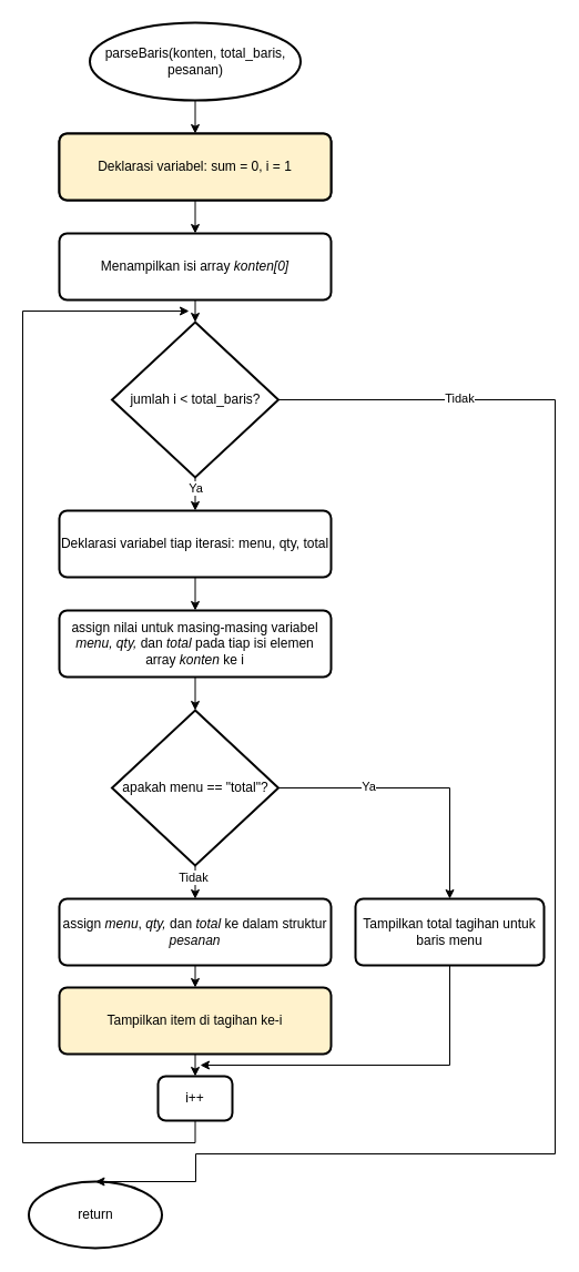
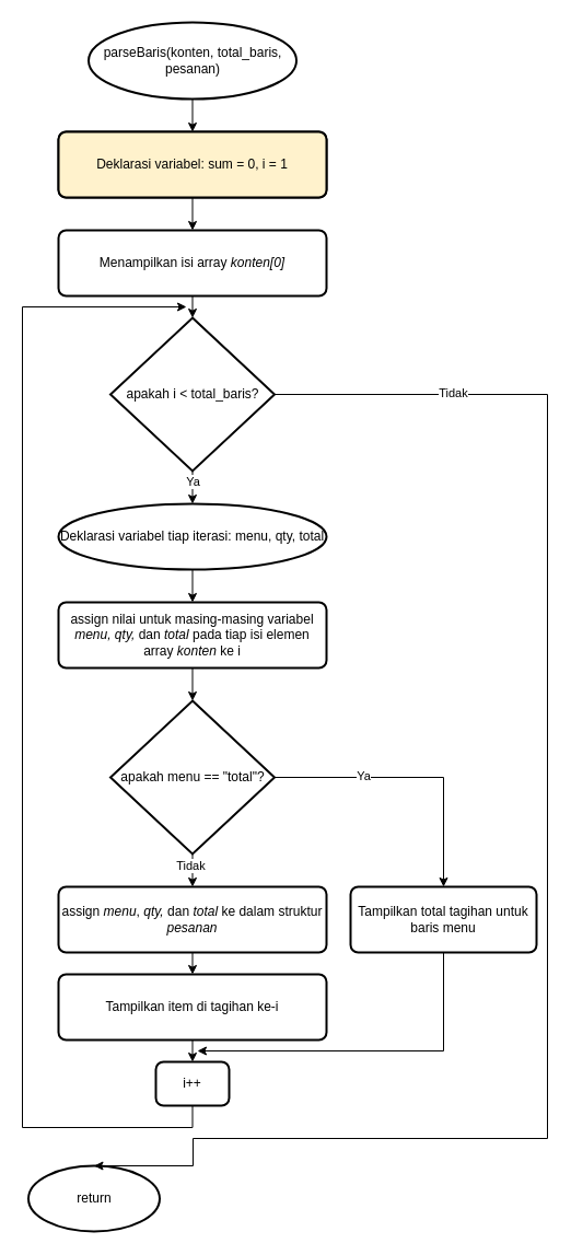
  <mxCell id="0" />
  <mxCell id="1" parent="0" />
  <mxCell id="2" style="edgeStyle=orthogonalEdgeStyle;rounded=0;orthogonalLoop=1;jettySize=auto;html=1;exitX=0.5;exitY=1;exitDx=0;exitDy=0;exitPerimeter=0;entryX=0.5;entryY=0;entryDx=0;entryDy=0;" parent="1" source="3" target="5" edge="1"><mxGeometry relative="1" as="geometry" /></mxCell>
  <mxCell id="3" value="parseBaris(konten, total_baris, pesanan)" style="strokeWidth=2;html=1;shape=mxgraph.flowchart.start_1;whiteSpace=wrap;" parent="1" vertex="1"><mxGeometry x="80.5" width="190" height="70" as="geometry" y="20" /></mxCell>
  <mxCell id="4" value="return" style="strokeWidth=2;html=1;shape=mxgraph.flowchart.start_1;whiteSpace=wrap;" parent="1" vertex="1"><mxGeometry x="25.5" y="1065" width="120" height="60" as="geometry" /></mxCell>
  <mxCell id="5" value="Deklarasi variabel: filename, fp, konten, total_baris, buffer, pesanan, pemesan, jumlah_orang, banyak_pesanan" style="rounded=1;whiteSpace=wrap;html=1;absoluteArcSize=1;arcSize=14;strokeWidth=2;" parent="1" vertex="1"><mxGeometry x="53" y="120" width="245" height="60" as="geometry" /></mxCell>
  <mxCell id="6" style="edgeStyle=orthogonalEdgeStyle;rounded=0;orthogonalLoop=1;jettySize=auto;html=1;exitX=0.5;exitY=1;exitDx=0;exitDy=0;entryX=0.5;entryY=0;entryDx=0;entryDy=0;" parent="1" source="7" target="8" edge="1"><mxGeometry relative="1" as="geometry" /></mxCell>
  <mxCell id="7" value="Deklarasi variabel: sum = 0, i = 1" style="rounded=1;whiteSpace=wrap;html=1;absoluteArcSize=1;arcSize=14;strokeWidth=2;fillColor=#fff2cc;" parent="1" vertex="1"><mxGeometry x="53" y="120" width="245" height="60" as="geometry" /></mxCell>
  <mxCell id="8" value="Menampilkan isi array &lt;i&gt;konten[0]&lt;/i&gt;" style="rounded=1;whiteSpace=wrap;html=1;absoluteArcSize=1;arcSize=14;strokeWidth=2;" parent="1" vertex="1"><mxGeometry x="53" y="210" width="245" height="60" as="geometry" /></mxCell>
  <mxCell id="9" style="edgeStyle=orthogonalEdgeStyle;rounded=0;orthogonalLoop=1;jettySize=auto;html=1;exitX=0.5;exitY=1;exitDx=0;exitDy=0;exitPerimeter=0;entryX=0.5;entryY=0;entryDx=0;entryDy=0;" edge="1" parent="1" source="13" target="16"><mxGeometry relative="1" as="geometry" /></mxCell>
  <mxCell id="10" value="Ya" style="edgeLabel;html=1;align=center;verticalAlign=middle;resizable=0;points=[];" vertex="1" connectable="0" parent="9"><mxGeometry x="-0.4" relative="1" as="geometry"><mxPoint as="offset" /></mxGeometry></mxCell>
  <mxCell id="11" style="edgeStyle=orthogonalEdgeStyle;rounded=0;orthogonalLoop=1;jettySize=auto;html=1;exitX=1;exitY=0.5;exitDx=0;exitDy=0;exitPerimeter=0;entryX=0.5;entryY=0;entryDx=0;entryDy=0;entryPerimeter=0;" edge="1" parent="1" source="13" target="4"><mxGeometry relative="1" as="geometry"><mxPoint x="580" y="1094" as="targetPoint" /><Array as="points"><mxPoint x="500" y="360" /><mxPoint x="500" y="1040" /><mxPoint x="176" y="1040" /></Array></mxGeometry></mxCell>
  <mxCell id="12" value="Tidak" style="edgeLabel;html=1;align=center;verticalAlign=middle;resizable=0;points=[];" vertex="1" connectable="0" parent="11"><mxGeometry x="-0.762" y="2" relative="1" as="geometry"><mxPoint as="offset" /></mxGeometry></mxCell>
- <mxCell id="13" value="jumlah i &amp;lt; total_baris?" style="strokeWidth=2;html=1;shape=mxgraph.flowchart.decision;whiteSpace=wrap;" vertex="1" parent="1"><mxGeometry x="100.5" y="290" width="150" height="140" as="geometry" /></mxCell>
+ <mxCell id="13" value="apakah i &amp;lt; total_baris?" style="strokeWidth=2;html=1;shape=mxgraph.flowchart.decision;whiteSpace=wrap;" vertex="1" parent="1"><mxGeometry x="100.5" y="290" width="150" height="140" as="geometry" /></mxCell>
  <mxCell id="14" style="edgeStyle=orthogonalEdgeStyle;rounded=0;orthogonalLoop=1;jettySize=auto;html=1;exitX=0.5;exitY=1;exitDx=0;exitDy=0;entryX=0.5;entryY=0;entryDx=0;entryDy=0;entryPerimeter=0;" edge="1" parent="1" source="8" target="13"><mxGeometry relative="1" as="geometry" /></mxCell>
  <mxCell id="15" style="edgeStyle=orthogonalEdgeStyle;rounded=0;orthogonalLoop=1;jettySize=auto;html=1;exitX=0.5;exitY=1;exitDx=0;exitDy=0;entryX=0.5;entryY=0;entryDx=0;entryDy=0;" edge="1" parent="1" source="16" target="17"><mxGeometry relative="1" as="geometry" /></mxCell>
- <mxCell id="16" value="Deklarasi variabel tiap iterasi: menu, qty, total" style="rounded=1;whiteSpace=wrap;html=1;absoluteArcSize=1;arcSize=14;strokeWidth=2;" vertex="1" parent="1"><mxGeometry x="53" y="460" width="245" height="60" as="geometry" /></mxCell>
+ <mxCell id="16" value="Deklarasi variabel tiap iterasi: menu, qty, total" style="ellipse;whiteSpace=wrap;html=1;absoluteArcSize=1;arcSize=14;strokeWidth=2;" vertex="1" parent="1"><mxGeometry x="53" y="460" width="245" height="60" as="geometry" /></mxCell>
  <mxCell id="17" value="assign nilai untuk masing-masing variabel &lt;i&gt;menu, qty, &lt;/i&gt;dan &lt;i&gt;total&lt;/i&gt;&amp;nbsp;pada tiap isi elemen array &lt;i&gt;konten &lt;/i&gt;ke i" style="rounded=1;whiteSpace=wrap;html=1;absoluteArcSize=1;arcSize=14;strokeWidth=2;" vertex="1" parent="1"><mxGeometry x="53" y="550" width="245" height="60" as="geometry" /></mxCell>
  <mxCell id="18" style="edgeStyle=orthogonalEdgeStyle;rounded=0;orthogonalLoop=1;jettySize=auto;html=1;exitX=0.5;exitY=1;exitDx=0;exitDy=0;exitPerimeter=0;entryX=0.5;entryY=0;entryDx=0;entryDy=0;" edge="1" parent="1" source="22" target="25"><mxGeometry relative="1" as="geometry" /></mxCell>
  <mxCell id="19" value="Tidak" style="edgeLabel;html=1;align=center;verticalAlign=middle;resizable=0;points=[];" vertex="1" connectable="0" parent="18"><mxGeometry x="-0.333" y="2" relative="1" as="geometry"><mxPoint x="-4" as="offset" /></mxGeometry></mxCell>
  <mxCell id="20" style="edgeStyle=orthogonalEdgeStyle;rounded=0;orthogonalLoop=1;jettySize=auto;html=1;exitX=1;exitY=0.5;exitDx=0;exitDy=0;exitPerimeter=0;entryX=0.5;entryY=0;entryDx=0;entryDy=0;" edge="1" parent="1" source="22" target="31"><mxGeometry relative="1" as="geometry" /></mxCell>
  <mxCell id="21" value="Ya" style="edgeLabel;html=1;align=center;verticalAlign=middle;resizable=0;points=[];" vertex="1" connectable="0" parent="20"><mxGeometry x="-0.373" y="2" relative="1" as="geometry"><mxPoint x="1" as="offset" /></mxGeometry></mxCell>
  <mxCell id="22" value="apakah menu == &quot;total&quot;?" style="strokeWidth=2;html=1;shape=mxgraph.flowchart.decision;whiteSpace=wrap;" vertex="1" parent="1"><mxGeometry x="100.5" y="640" width="150" height="140" as="geometry" /></mxCell>
  <mxCell id="23" style="edgeStyle=orthogonalEdgeStyle;rounded=0;orthogonalLoop=1;jettySize=auto;html=1;exitX=0.5;exitY=1;exitDx=0;exitDy=0;entryX=0.5;entryY=0;entryDx=0;entryDy=0;entryPerimeter=0;" edge="1" parent="1" source="17" target="22"><mxGeometry relative="1" as="geometry" /></mxCell>
  <mxCell id="24" style="edgeStyle=orthogonalEdgeStyle;rounded=0;orthogonalLoop=1;jettySize=auto;html=1;exitX=0.5;exitY=1;exitDx=0;exitDy=0;entryX=0.5;entryY=0;entryDx=0;entryDy=0;" edge="1" parent="1" source="25" target="27"><mxGeometry relative="1" as="geometry" /></mxCell>
  <mxCell id="25" value="assign &lt;i&gt;menu&lt;/i&gt;,&lt;i&gt;&amp;nbsp;qty, &lt;/i&gt;dan &lt;i&gt;total&lt;/i&gt;&amp;nbsp;ke dalam struktur &lt;i&gt;pesanan&lt;/i&gt;" style="rounded=1;whiteSpace=wrap;html=1;absoluteArcSize=1;arcSize=14;strokeWidth=2;" vertex="1" parent="1"><mxGeometry x="53" y="810" width="245" height="60" as="geometry" /></mxCell>
  <mxCell id="26" style="edgeStyle=orthogonalEdgeStyle;rounded=0;orthogonalLoop=1;jettySize=auto;html=1;exitX=0.5;exitY=1;exitDx=0;exitDy=0;entryX=0.5;entryY=0;entryDx=0;entryDy=0;" edge="1" parent="1" source="27" target="29"><mxGeometry relative="1" as="geometry" /></mxCell>
- <mxCell id="27" value="Tampilkan item di tagihan ke-i" style="rounded=1;whiteSpace=wrap;html=1;absoluteArcSize=1;arcSize=14;strokeWidth=2;fillColor=#fff2cc;" vertex="1" parent="1"><mxGeometry x="53" y="890" width="245" height="60" as="geometry" /></mxCell>
+ <mxCell id="27" value="Tampilkan item di tagihan ke-i" style="rounded=1;whiteSpace=wrap;html=1;absoluteArcSize=1;arcSize=14;strokeWidth=2;" vertex="1" parent="1"><mxGeometry x="53" y="890" width="245" height="60" as="geometry" /></mxCell>
  <mxCell id="28" style="edgeStyle=orthogonalEdgeStyle;rounded=0;orthogonalLoop=1;jettySize=auto;html=1;exitX=0.5;exitY=1;exitDx=0;exitDy=0;" edge="1" parent="1" source="29"><mxGeometry relative="1" as="geometry"><mxPoint x="170" y="280" as="targetPoint" /><Array as="points"><mxPoint x="176" y="1030" /><mxPoint x="20" y="1030" /><mxPoint x="20" y="280" /></Array></mxGeometry></mxCell>
  <mxCell id="29" value="i++" style="rounded=1;whiteSpace=wrap;html=1;absoluteArcSize=1;arcSize=14;strokeWidth=2;" vertex="1" parent="1"><mxGeometry x="142" y="970" width="67" height="40" as="geometry" /></mxCell>
  <mxCell id="30" style="edgeStyle=orthogonalEdgeStyle;rounded=0;orthogonalLoop=1;jettySize=auto;html=1;exitX=0.5;exitY=1;exitDx=0;exitDy=0;" edge="1" parent="1" source="31"><mxGeometry relative="1" as="geometry"><mxPoint x="180" y="960" as="targetPoint" /><Array as="points"><mxPoint x="405" y="960" /></Array></mxGeometry></mxCell>
  <mxCell id="31" value="Tampilkan total tagihan untuk baris menu" style="rounded=1;whiteSpace=wrap;html=1;absoluteArcSize=1;arcSize=14;strokeWidth=2;" vertex="1" parent="1"><mxGeometry x="320" y="810" width="170" height="60" as="geometry" /></mxCell>
